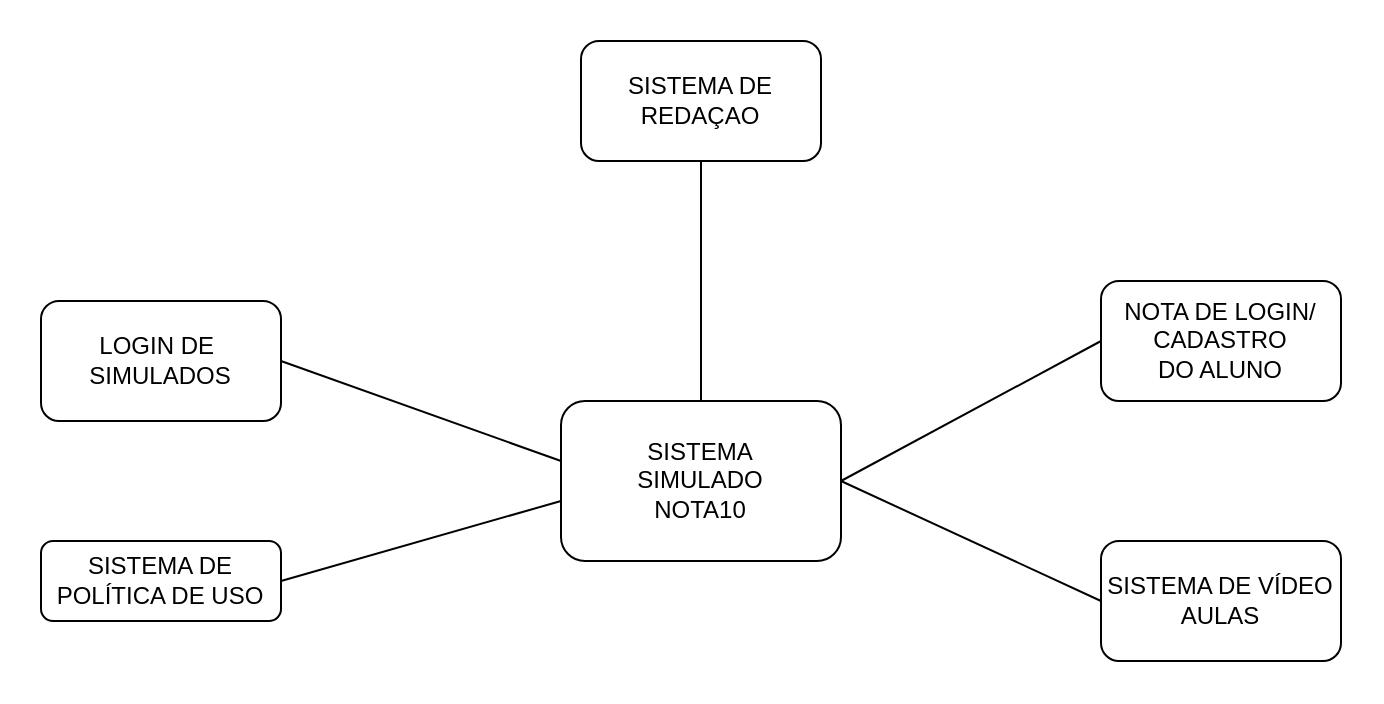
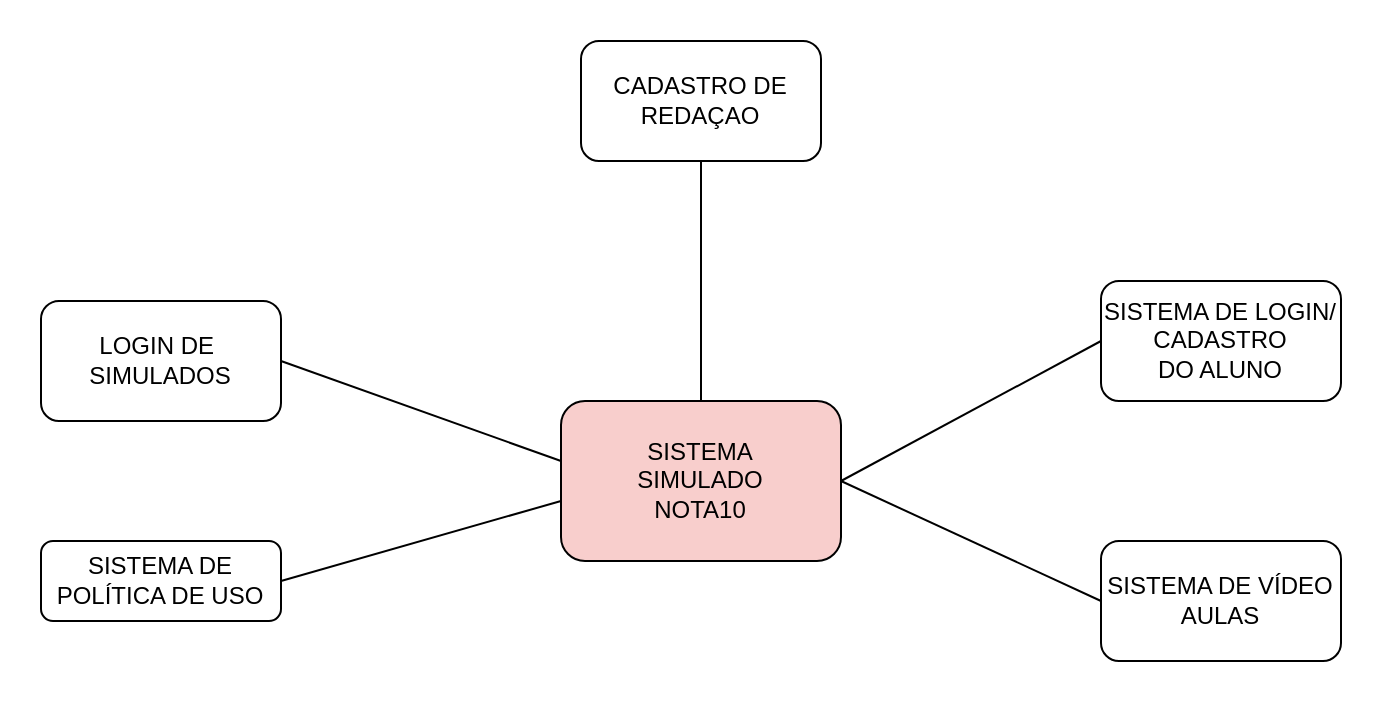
  <mxCell id="0" />
  <mxCell id="1" parent="0" />
- <mxCell id="2" value="SISTEMA&lt;br&gt;SIMULADO&lt;br&gt;NOTA10" style="rounded=1;whiteSpace=wrap;html=1;" vertex="1" parent="1"><mxGeometry x="280" y="200" width="140" height="80" as="geometry" /></mxCell>
+ <mxCell id="2" value="SISTEMA&lt;br&gt;SIMULADO&lt;br&gt;NOTA10" style="rounded=1;whiteSpace=wrap;html=1;fillColor=#f8cecc;" vertex="1" parent="1"><mxGeometry x="280" y="200" width="140" height="80" as="geometry" /></mxCell>
  <mxCell id="3" value="LOGIN DE&amp;nbsp;&lt;br&gt;SIMULADOS" style="rounded=1;whiteSpace=wrap;html=1;" vertex="1" parent="1"><mxGeometry x="20" y="150" width="120" height="60" as="geometry" /></mxCell>
- <mxCell id="4" value="NOTA DE LOGIN/&lt;br&gt;CADASTRO&lt;br&gt;DO ALUNO" style="rounded=1;whiteSpace=wrap;html=1;" vertex="1" parent="1"><mxGeometry x="550" y="140" width="120" height="60" as="geometry" /></mxCell>
- <mxCell id="5" value="SISTEMA DE REDAÇAO" style="rounded=1;whiteSpace=wrap;html=1;" vertex="1" parent="1"><mxGeometry x="290" y="20" width="120" height="60" as="geometry" /></mxCell>
+ <mxCell id="4" value="SISTEMA DE LOGIN/&lt;br&gt;CADASTRO&lt;br&gt;DO ALUNO" style="rounded=1;whiteSpace=wrap;html=1;" vertex="1" parent="1"><mxGeometry x="550" y="140" width="120" height="60" as="geometry" /></mxCell>
+ <mxCell id="5" value="CADASTRO DE REDAÇAO" style="rounded=1;whiteSpace=wrap;html=1;" vertex="1" parent="1"><mxGeometry x="290" y="20" width="120" height="60" as="geometry" /></mxCell>
  <mxCell id="6" value="SISTEMA DE VÍDEO&lt;br&gt;AULAS" style="rounded=1;whiteSpace=wrap;html=1;" vertex="1" parent="1"><mxGeometry x="550" y="270" width="120" height="60" as="geometry" /></mxCell>
  <mxCell id="7" value="SISTEMA DE&lt;br&gt;POLÍTICA DE USO" style="rounded=1;whiteSpace=wrap;html=1;" vertex="1" parent="1"><mxGeometry x="20" y="270" width="120" height="40" as="geometry" /></mxCell>
  <mxCell id="8" value="" style="endArrow=none;html=1;rounded=0;exitX=0.5;exitY=0;exitDx=0;exitDy=0;" edge="1" parent="1" source="2"><mxGeometry width="50" height="50" relative="1" as="geometry"><mxPoint x="300" y="130" as="sourcePoint" /><mxPoint x="350" y="80" as="targetPoint" /></mxGeometry></mxCell>
  <mxCell id="9" value="" style="endArrow=none;html=1;rounded=0;exitX=1;exitY=0.5;exitDx=0;exitDy=0;" edge="1" parent="1" source="3"><mxGeometry width="50" height="50" relative="1" as="geometry"><mxPoint x="230" y="280" as="sourcePoint" /><mxPoint x="280" y="230" as="targetPoint" /></mxGeometry></mxCell>
  <mxCell id="10" value="" style="endArrow=none;html=1;rounded=0;exitX=1;exitY=0.5;exitDx=0;exitDy=0;" edge="1" parent="1" source="7"><mxGeometry width="50" height="50" relative="1" as="geometry"><mxPoint x="230" y="300" as="sourcePoint" /><mxPoint x="280" y="250" as="targetPoint" /></mxGeometry></mxCell>
  <mxCell id="11" value="" style="endArrow=none;html=1;rounded=0;exitX=1;exitY=0.5;exitDx=0;exitDy=0;" edge="1" parent="1" source="2"><mxGeometry width="50" height="50" relative="1" as="geometry"><mxPoint x="500" y="220" as="sourcePoint" /><mxPoint x="550" y="170" as="targetPoint" /></mxGeometry></mxCell>
  <mxCell id="12" value="" style="endArrow=none;html=1;rounded=0;exitX=1;exitY=0.5;exitDx=0;exitDy=0;" edge="1" parent="1" source="2"><mxGeometry width="50" height="50" relative="1" as="geometry"><mxPoint x="500" y="350" as="sourcePoint" /><mxPoint x="550" y="300" as="targetPoint" /></mxGeometry></mxCell>
